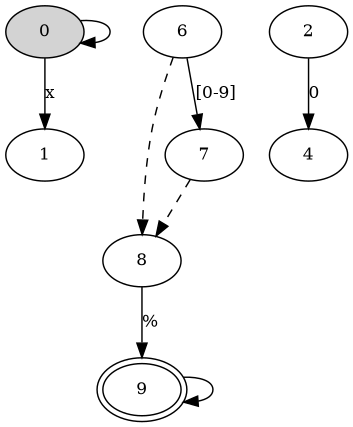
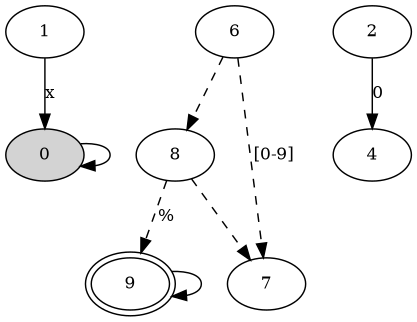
  digraph {
    rankdir=TB
    node [fillcolor=white fontsize=12 peripheries=1 shape=ellipse style=filled]
    edge [fontsize=12]
    0 [fillcolor="#d3d3d3ff"]
    1
    9 [peripheries=2]
    2
    4
    8
    6
    7
    0 -> 0
-   0 -> 1 [label=x]
+   1 -> 0 [label=x]
    9 -> 9
    2 -> 4 [label=0]
-   8 -> 9 [label="%"]
+   8 -> 9 [label="%" style=dashed]
    6 -> 8 [style=dashed]
-   6 -> 7 [label="[0-9]"]
-   7 -> 8 [style=dashed]
+   6 -> 7 [label="[0-9]" style=dashed]
+   8 -> 7 [style=dashed]
  }
